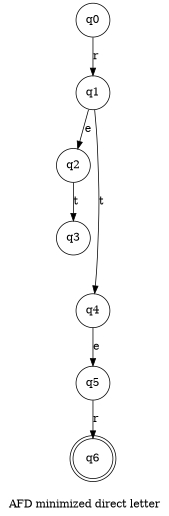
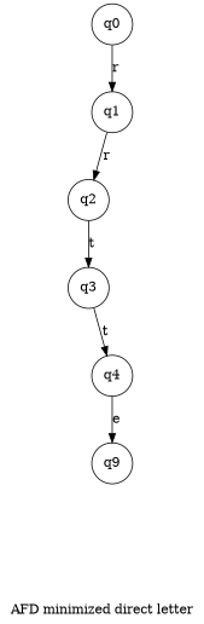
  digraph {
    label="AFD minimized direct letter"
    rankdir=TB
    node [shape=circle]
    n1 [label=q0]
    n2 [label=q1]
    n3 [label=q2]
    n4 [label=q3]
    n5 [label=q4]
-   n6 [label=q5]
-   n7 [label=q6 shape=doublecircle]
+   n6 [label=q9]
    n1 -> n2 [label=r]
-   n2 -> n3 [label=e]
+   n2 -> n3 [label=r]
    n3 -> n4 [label=t]
-   n2 -> n5 [label=t]
+   n4 -> n5 [label=t]
    n5 -> n6 [label=e]
-   n6 -> n7 [label=r]
  }
